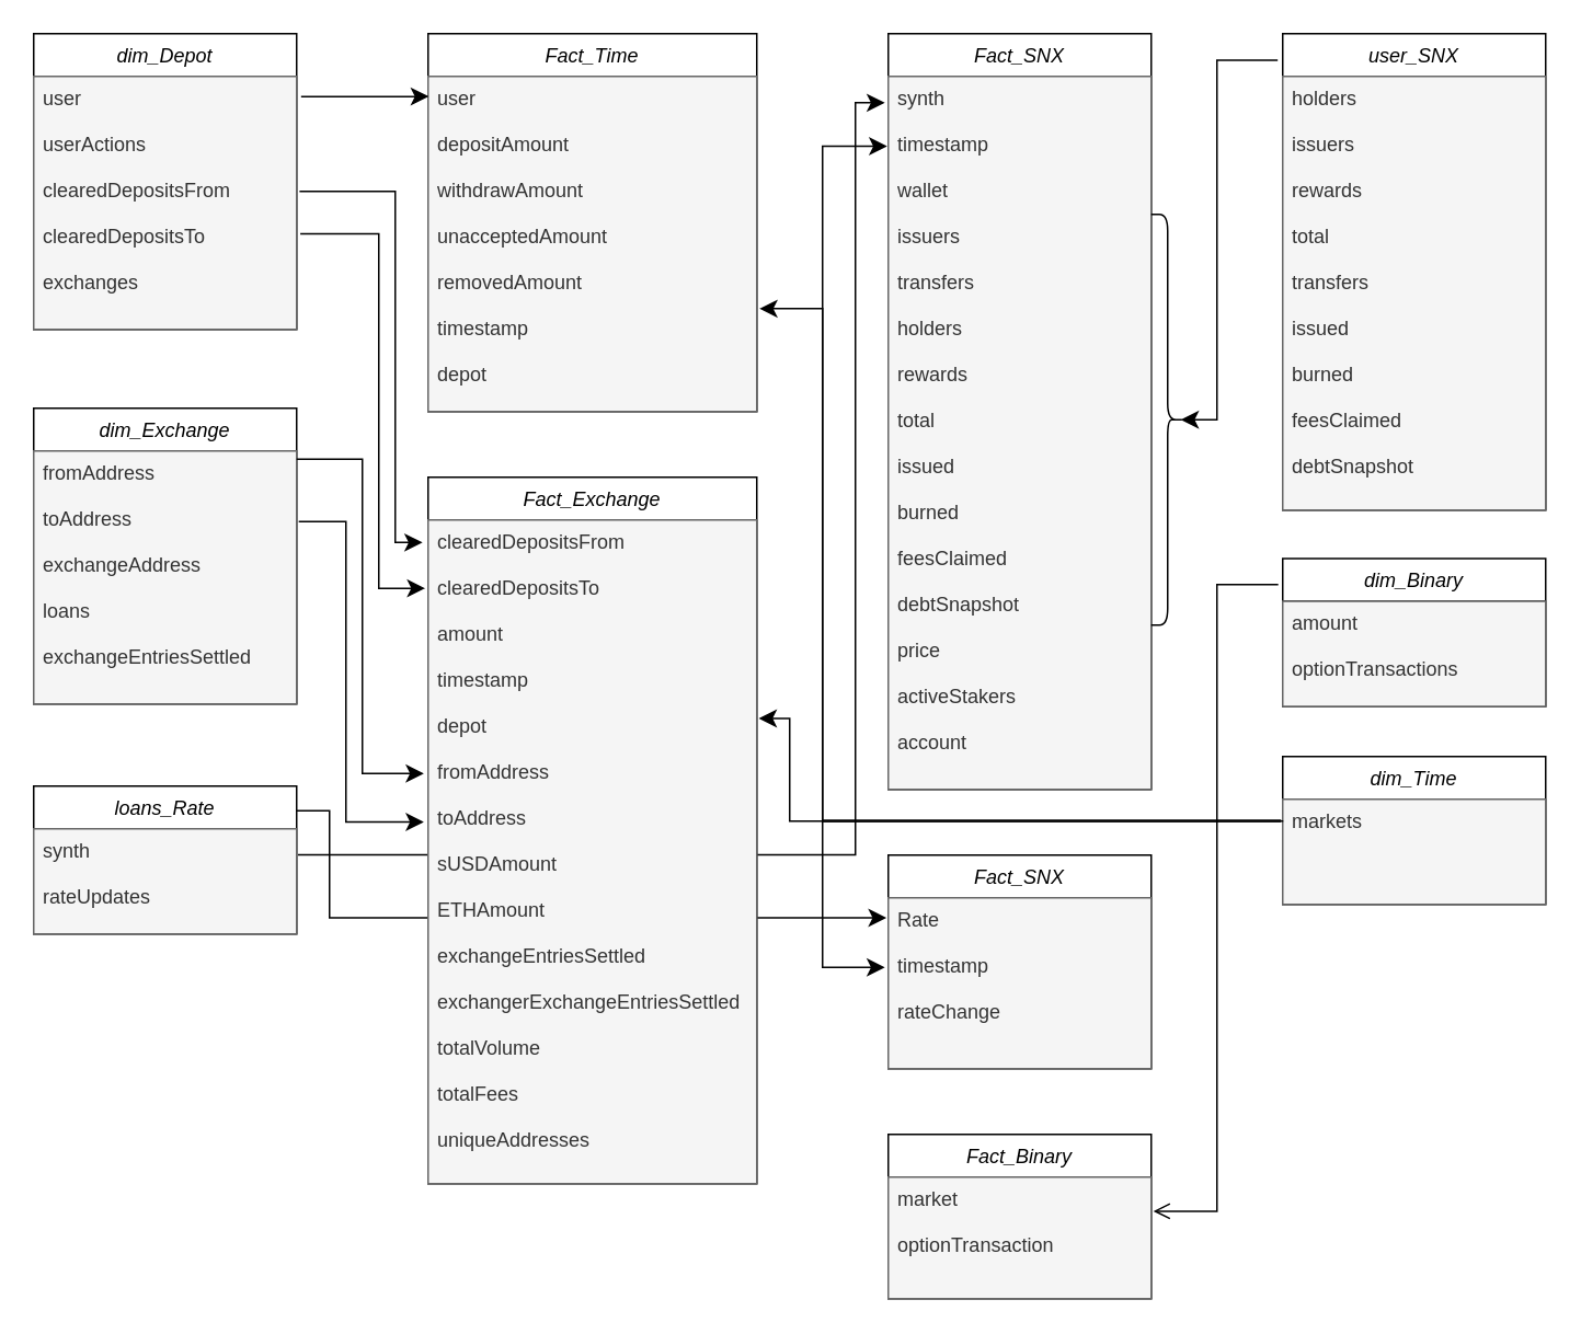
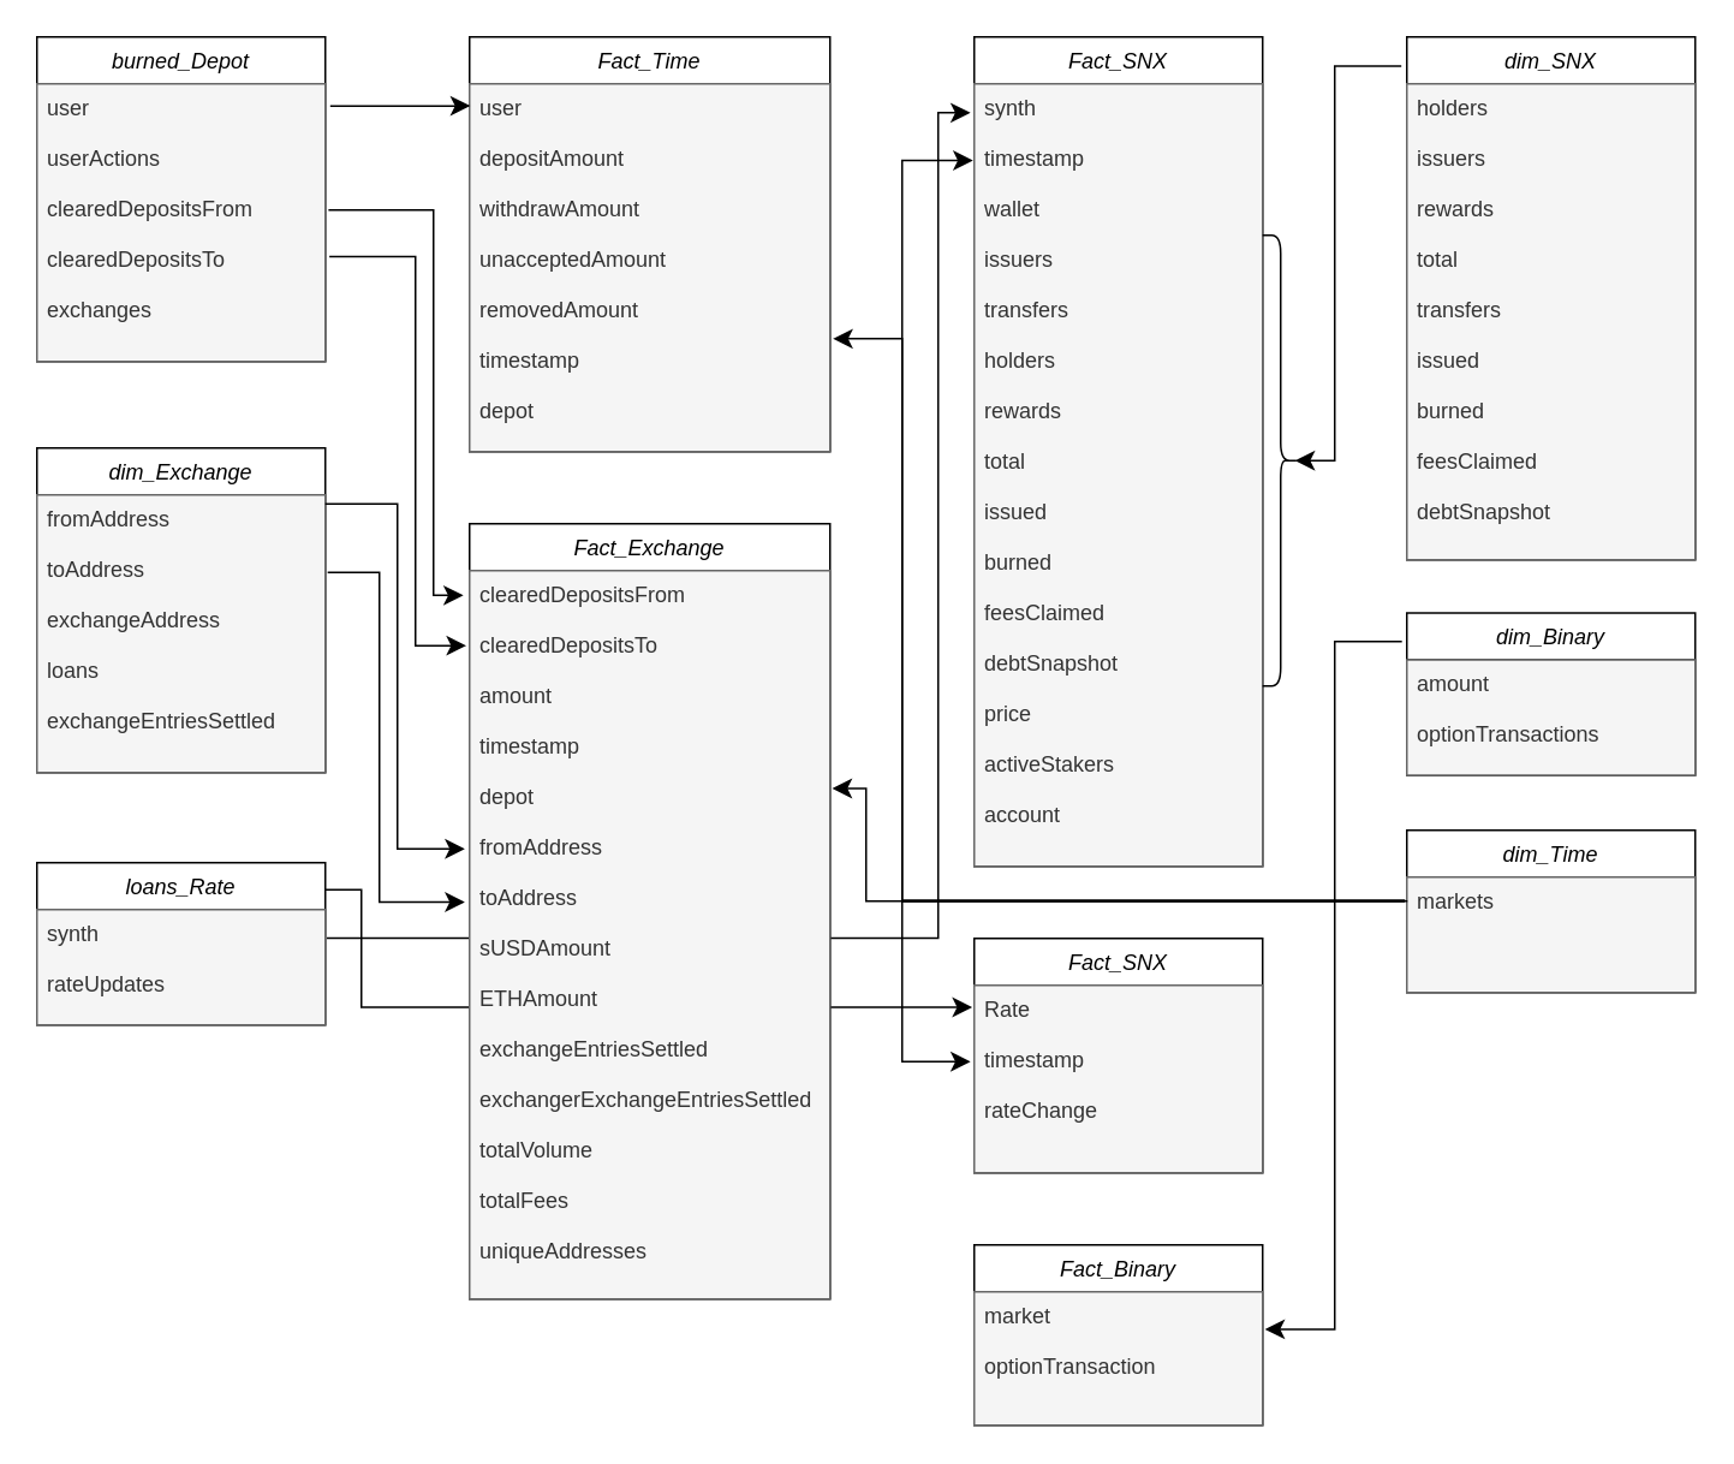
  <mxCell id="0" />
  <mxCell id="1" parent="0" />
  <mxCell id="2" value="" style="edgeStyle=elbowEdgeStyle;elbow=horizontal;endArrow=classic;html=1;curved=0;rounded=0;endSize=8;startSize=8;entryX=-0.007;entryY=0.117;entryDx=0;entryDy=0;entryPerimeter=0;" edge="1" parent="1" target="30"><mxGeometry width="50" height="50" relative="1" as="geometry"><mxPoint x="180" y="493" as="sourcePoint" /><mxPoint x="267" y="510" as="targetPoint" /><Array as="points"><mxPoint x="200" y="530" /></Array></mxGeometry></mxCell>
  <mxCell id="3" value="" style="edgeStyle=elbowEdgeStyle;elbow=horizontal;endArrow=classic;html=1;curved=0;rounded=0;endSize=8;startSize=8;exitX=1.005;exitY=0.248;exitDx=0;exitDy=0;exitPerimeter=0;entryX=-0.013;entryY=0.037;entryDx=0;entryDy=0;entryPerimeter=0;" edge="1" parent="1" source="9" target="26"><mxGeometry width="50" height="50" relative="1" as="geometry"><mxPoint x="789" y="509" as="sourcePoint" /><mxPoint x="472" y="197" as="targetPoint" /><Array as="points"><mxPoint x="520" y="290" /></Array></mxGeometry></mxCell>
  <mxCell id="4" value="dim_Exchange" style="swimlane;fontStyle=2;align=center;verticalAlign=top;childLayout=stackLayout;horizontal=1;startSize=26;horizontalStack=0;resizeParent=1;resizeLast=0;collapsible=1;marginBottom=0;rounded=0;shadow=0;strokeWidth=1;" parent="1" vertex="1"><mxGeometry x="20" y="248" width="160" height="180" as="geometry"><mxRectangle x="230" y="140" width="160" height="26" as="alternateBounds" /></mxGeometry></mxCell>
  <mxCell id="5" value="fromAddress&#10;&#10;toAddress&#10;&#10;exchangeAddress&#10;&#10;loans&#10;&#10;exchangeEntriesSettled" style="text;align=left;verticalAlign=top;spacingLeft=4;spacingRight=4;overflow=hidden;rotatable=0;points=[[0,0.5],[1,0.5]];portConstraint=eastwest;rounded=0;shadow=0;html=0;fillColor=#f5f5f5;fontColor=#333333;strokeColor=#666666;" parent="4" vertex="1"><mxGeometry y="26" width="160" height="154" as="geometry" /></mxCell>
- <mxCell id="6" value="dim_Depot" style="swimlane;fontStyle=2;align=center;verticalAlign=top;childLayout=stackLayout;horizontal=1;startSize=26;horizontalStack=0;resizeParent=1;resizeLast=0;collapsible=1;marginBottom=0;rounded=0;shadow=0;strokeWidth=1;" vertex="1" parent="1"><mxGeometry x="20" y="20" width="160" height="180" as="geometry"><mxRectangle x="230" y="140" width="160" height="26" as="alternateBounds" /></mxGeometry></mxCell>
+ <mxCell id="6" value="burned_Depot" style="swimlane;fontStyle=2;align=center;verticalAlign=top;childLayout=stackLayout;horizontal=1;startSize=26;horizontalStack=0;resizeParent=1;resizeLast=0;collapsible=1;marginBottom=0;rounded=0;shadow=0;strokeWidth=1;" vertex="1" parent="1"><mxGeometry x="20" y="20" width="160" height="180" as="geometry"><mxRectangle x="230" y="140" width="160" height="26" as="alternateBounds" /></mxGeometry></mxCell>
  <mxCell id="7" value="user&#10;&#10;userActions&#10;&#10;clearedDepositsFrom&#10;&#10;clearedDepositsTo&#10;&#10;exchanges" style="text;align=left;verticalAlign=top;spacingLeft=4;spacingRight=4;overflow=hidden;rotatable=0;points=[[0,0.5],[1,0.5]];portConstraint=eastwest;fillColor=#f5f5f5;fontColor=#333333;strokeColor=#666666;" vertex="1" parent="6"><mxGeometry y="26" width="160" height="154" as="geometry" /></mxCell>
  <mxCell id="8" value="loans_Rate" style="swimlane;fontStyle=2;align=center;verticalAlign=top;childLayout=stackLayout;horizontal=1;startSize=26;horizontalStack=0;resizeParent=1;resizeLast=0;collapsible=1;marginBottom=0;rounded=0;shadow=0;strokeWidth=1;" vertex="1" parent="1"><mxGeometry x="20" y="478" width="160" height="90" as="geometry"><mxRectangle x="230" y="140" width="160" height="26" as="alternateBounds" /></mxGeometry></mxCell>
  <mxCell id="9" value="synth&#10;&#10;rateUpdates" style="text;align=left;verticalAlign=top;spacingLeft=4;spacingRight=4;overflow=hidden;rotatable=0;points=[[0,0.5],[1,0.5]];portConstraint=eastwest;fillColor=#f5f5f5;fontColor=#333333;strokeColor=#666666;" vertex="1" parent="8"><mxGeometry y="26" width="160" height="64" as="geometry" /></mxCell>
- <mxCell id="10" value="user_SNX" style="swimlane;fontStyle=2;align=center;verticalAlign=top;childLayout=stackLayout;horizontal=1;startSize=26;horizontalStack=0;resizeParent=1;resizeLast=0;collapsible=1;marginBottom=0;rounded=0;shadow=0;strokeWidth=1;" vertex="1" parent="1"><mxGeometry x="780" y="20" width="160" height="290" as="geometry"><mxRectangle x="230" y="140" width="160" height="26" as="alternateBounds" /></mxGeometry></mxCell>
+ <mxCell id="10" value="dim_SNX" style="swimlane;fontStyle=2;align=center;verticalAlign=top;childLayout=stackLayout;horizontal=1;startSize=26;horizontalStack=0;resizeParent=1;resizeLast=0;collapsible=1;marginBottom=0;rounded=0;shadow=0;strokeWidth=1;" vertex="1" parent="1"><mxGeometry x="780" y="20" width="160" height="290" as="geometry"><mxRectangle x="230" y="140" width="160" height="26" as="alternateBounds" /></mxGeometry></mxCell>
  <mxCell id="11" value="holders &#10;&#10;issuers&#10;&#10;rewards&#10;&#10;total &#10;&#10;transfers&#10;&#10;issued&#10;&#10;burned&#10;&#10;feesClaimed&#10;&#10;debtSnapshot" style="text;align=left;verticalAlign=top;spacingLeft=4;spacingRight=4;overflow=hidden;rotatable=0;points=[[0,0.5],[1,0.5]];portConstraint=eastwest;fillColor=#f5f5f5;fontColor=#333333;strokeColor=#666666;" vertex="1" parent="10"><mxGeometry y="26" width="160" height="264" as="geometry" /></mxCell>
  <mxCell id="12" value="dim_Binary" style="swimlane;fontStyle=2;align=center;verticalAlign=top;childLayout=stackLayout;horizontal=1;startSize=26;horizontalStack=0;resizeParent=1;resizeLast=0;collapsible=1;marginBottom=0;rounded=0;shadow=0;strokeWidth=1;" vertex="1" parent="1"><mxGeometry x="780" y="339.5" width="160" height="90" as="geometry"><mxRectangle x="230" y="140" width="160" height="26" as="alternateBounds" /></mxGeometry></mxCell>
  <mxCell id="13" value="amount&#10;&#10;optionTransactions" style="text;align=left;verticalAlign=top;spacingLeft=4;spacingRight=4;overflow=hidden;rotatable=0;points=[[0,0.5],[1,0.5]];portConstraint=eastwest;fillColor=#f5f5f5;fontColor=#333333;strokeColor=#666666;" vertex="1" parent="12"><mxGeometry y="26" width="160" height="64" as="geometry" /></mxCell>
  <mxCell id="14" value="dim_Time" style="swimlane;fontStyle=2;align=center;verticalAlign=top;childLayout=stackLayout;horizontal=1;startSize=26;horizontalStack=0;resizeParent=1;resizeLast=0;collapsible=1;marginBottom=0;rounded=0;shadow=0;strokeWidth=1;" vertex="1" parent="1"><mxGeometry x="780" y="460" width="160" height="90" as="geometry"><mxRectangle x="230" y="140" width="160" height="26" as="alternateBounds" /></mxGeometry></mxCell>
  <mxCell id="15" value="markets" style="text;align=left;verticalAlign=top;spacingLeft=4;spacingRight=4;overflow=hidden;rotatable=0;points=[[0,0.5],[1,0.5]];portConstraint=eastwest;fillColor=#f5f5f5;fontColor=#333333;strokeColor=#666666;" vertex="1" parent="14"><mxGeometry y="26" width="160" height="64" as="geometry" /></mxCell>
  <mxCell id="16" value="Fact_Time" style="swimlane;fontStyle=2;align=center;verticalAlign=top;childLayout=stackLayout;horizontal=1;startSize=26;horizontalStack=0;resizeParent=1;resizeLast=0;collapsible=1;marginBottom=0;rounded=0;shadow=0;strokeWidth=1;" vertex="1" parent="1"><mxGeometry x="260" y="20" width="200" height="230" as="geometry"><mxRectangle x="230" y="140" width="160" height="26" as="alternateBounds" /></mxGeometry></mxCell>
  <mxCell id="17" value="user&#10;&#10;depositAmount&#10;&#10;withdrawAmount&#10;&#10;unacceptedAmount&#10;&#10;removedAmount&#10;&#10;timestamp&#10;&#10;depot" style="text;align=left;verticalAlign=top;spacingLeft=4;spacingRight=4;overflow=hidden;rotatable=0;points=[[0,0.5],[1,0.5]];portConstraint=eastwest;fillColor=#f5f5f5;fontColor=#333333;strokeColor=#666666;" vertex="1" parent="16"><mxGeometry y="26" width="200" height="204" as="geometry" /></mxCell>
  <mxCell id="18" value="" style="edgeStyle=elbowEdgeStyle;elbow=horizontal;endArrow=classic;html=1;curved=0;rounded=0;endSize=8;startSize=8;exitX=-0.007;exitY=0.21;exitDx=0;exitDy=0;exitPerimeter=0;entryX=1.008;entryY=0.693;entryDx=0;entryDy=0;entryPerimeter=0;" edge="1" parent="1" source="15" target="17"><mxGeometry width="50" height="50" relative="1" as="geometry"><mxPoint x="330" y="320" as="sourcePoint" /><mxPoint x="380" y="270" as="targetPoint" /><Array as="points"><mxPoint x="500" y="350" /></Array></mxGeometry></mxCell>
  <mxCell id="19" value="" style="edgeStyle=elbowEdgeStyle;elbow=horizontal;endArrow=classic;html=1;curved=0;rounded=0;endSize=8;startSize=8;entryX=0.002;entryY=0.06;entryDx=0;entryDy=0;entryPerimeter=0;exitX=1.017;exitY=0.08;exitDx=0;exitDy=0;exitPerimeter=0;" edge="1" parent="1" source="7" target="17"><mxGeometry width="50" height="50" relative="1" as="geometry"><mxPoint x="410" y="210" as="sourcePoint" /><mxPoint x="460" y="160" as="targetPoint" /></mxGeometry></mxCell>
  <mxCell id="20" value="Fact_Exchange" style="swimlane;fontStyle=2;align=center;verticalAlign=top;childLayout=stackLayout;horizontal=1;startSize=26;horizontalStack=0;resizeParent=1;resizeLast=0;collapsible=1;marginBottom=0;rounded=0;shadow=0;strokeWidth=1;" vertex="1" parent="1"><mxGeometry x="260" y="290" width="200" height="430" as="geometry"><mxRectangle x="230" y="140" width="160" height="26" as="alternateBounds" /></mxGeometry></mxCell>
  <mxCell id="21" value="clearedDepositsFrom&#10;&#10;clearedDepositsTo&#10;&#10;amount&#10;&#10;timestamp&#10;&#10;depot&#10;&#10;fromAddress&#10;&#10;toAddress&#10;&#10;sUSDAmount&#10;&#10;ETHAmount&#10;&#10;exchangeEntriesSettled&#10;&#10;exchangerExchangeEntriesSettled&#10;&#10;totalVolume&#10;&#10;totalFees&#10;&#10;uniqueAddresses" style="text;align=left;verticalAlign=top;spacingLeft=4;spacingRight=4;overflow=hidden;rotatable=0;points=[[0,0.5],[1,0.5]];portConstraint=eastwest;fillColor=#f5f5f5;fontColor=#333333;strokeColor=#666666;" vertex="1" parent="20"><mxGeometry y="26" width="200" height="404" as="geometry" /></mxCell>
  <mxCell id="22" value="" style="edgeStyle=elbowEdgeStyle;elbow=horizontal;endArrow=classic;html=1;curved=0;rounded=0;endSize=8;startSize=8;entryX=-0.017;entryY=0.034;entryDx=0;entryDy=0;entryPerimeter=0;exitX=1.011;exitY=0.455;exitDx=0;exitDy=0;exitPerimeter=0;" edge="1" parent="1" source="7" target="21"><mxGeometry width="50" height="50" relative="1" as="geometry"><mxPoint x="190" y="130" as="sourcePoint" /><mxPoint x="240" y="330" as="targetPoint" /><Array as="points"><mxPoint x="240" y="220" /></Array></mxGeometry></mxCell>
  <mxCell id="23" value="" style="edgeStyle=elbowEdgeStyle;elbow=horizontal;endArrow=classic;html=1;curved=0;rounded=0;endSize=8;startSize=8;entryX=-0.009;entryY=0.103;entryDx=0;entryDy=0;entryPerimeter=0;exitX=1.014;exitY=0.622;exitDx=0;exitDy=0;exitPerimeter=0;" edge="1" parent="1" source="7" target="21"><mxGeometry width="50" height="50" relative="1" as="geometry"><mxPoint x="192" y="126" as="sourcePoint" /><mxPoint x="257" y="329" as="targetPoint" /><Array as="points"><mxPoint x="230" y="260" /></Array></mxGeometry></mxCell>
  <mxCell id="24" value="" style="edgeStyle=elbowEdgeStyle;elbow=horizontal;endArrow=classic;html=1;curved=0;rounded=0;endSize=8;startSize=8;entryX=1.006;entryY=0.299;entryDx=0;entryDy=0;entryPerimeter=0;exitX=0.002;exitY=0.208;exitDx=0;exitDy=0;exitPerimeter=0;" edge="1" parent="1" source="15" target="21"><mxGeometry width="50" height="50" relative="1" as="geometry"><mxPoint x="720" y="640" as="sourcePoint" /><mxPoint x="470" y="540" as="targetPoint" /><Array as="points"><mxPoint x="480" y="480" /></Array></mxGeometry></mxCell>
  <mxCell id="25" value="Fact_SNX" style="swimlane;fontStyle=2;align=center;verticalAlign=top;childLayout=stackLayout;horizontal=1;startSize=26;horizontalStack=0;resizeParent=1;resizeLast=0;collapsible=1;marginBottom=0;rounded=0;shadow=0;strokeWidth=1;" vertex="1" parent="1"><mxGeometry x="540" y="20" width="160" height="460" as="geometry"><mxRectangle x="230" y="140" width="160" height="26" as="alternateBounds" /></mxGeometry></mxCell>
  <mxCell id="26" value="synth&#10;&#10;timestamp&#10;&#10;wallet&#10;&#10;issuers&#10;&#10;transfers&#10;&#10;holders&#10;&#10;rewards&#10;&#10;total&#10;&#10;issued&#10;&#10;burned&#10;&#10;feesClaimed &#10;&#10;debtSnapshot&#10;&#10;price&#10;&#10;activeStakers&#10;&#10;account" style="text;align=left;verticalAlign=top;spacingLeft=4;spacingRight=4;overflow=hidden;rotatable=0;points=[[0,0.5],[1,0.5]];portConstraint=eastwest;fillColor=#f5f5f5;fontColor=#333333;strokeColor=#666666;" vertex="1" parent="25"><mxGeometry y="26" width="160" height="434" as="geometry" /></mxCell>
  <mxCell id="27" value="" style="edgeStyle=elbowEdgeStyle;elbow=horizontal;endArrow=classic;html=1;curved=0;rounded=0;endSize=8;startSize=8;entryX=-0.013;entryY=0.382;entryDx=0;entryDy=0;entryPerimeter=0;exitX=1;exitY=0.5;exitDx=0;exitDy=0;" edge="1" parent="1" target="21"><mxGeometry width="50" height="50" relative="1" as="geometry"><mxPoint x="180" y="279" as="sourcePoint" /><mxPoint x="266" y="376" as="targetPoint" /><Array as="points"><mxPoint x="220" y="330" /></Array></mxGeometry></mxCell>
  <mxCell id="28" value="" style="edgeStyle=elbowEdgeStyle;elbow=horizontal;endArrow=classic;html=1;curved=0;rounded=0;endSize=8;startSize=8;entryX=-0.013;entryY=0.455;entryDx=0;entryDy=0;entryPerimeter=0;exitX=1.008;exitY=0.279;exitDx=0;exitDy=0;exitPerimeter=0;" edge="1" parent="1" source="5" target="21"><mxGeometry width="50" height="50" relative="1" as="geometry"><mxPoint x="180" y="279" as="sourcePoint" /><mxPoint x="267" y="470" as="targetPoint" /><Array as="points"><mxPoint x="210" y="330" /></Array></mxGeometry></mxCell>
  <mxCell id="29" value="Fact_SNX" style="swimlane;fontStyle=2;align=center;verticalAlign=top;childLayout=stackLayout;horizontal=1;startSize=26;horizontalStack=0;resizeParent=1;resizeLast=0;collapsible=1;marginBottom=0;rounded=0;shadow=0;strokeWidth=1;" vertex="1" parent="1"><mxGeometry x="540" y="520" width="160" height="130" as="geometry"><mxRectangle x="230" y="140" width="160" height="26" as="alternateBounds" /></mxGeometry></mxCell>
  <mxCell id="30" value="Rate&#10;&#10;timestamp&#10;&#10;rateChange" style="text;align=left;verticalAlign=top;spacingLeft=4;spacingRight=4;overflow=hidden;rotatable=0;points=[[0,0.5],[1,0.5]];portConstraint=eastwest;fillColor=#f5f5f5;fontColor=#333333;strokeColor=#666666;" vertex="1" parent="29"><mxGeometry y="26" width="160" height="104" as="geometry" /></mxCell>
  <mxCell id="31" value="" style="edgeStyle=elbowEdgeStyle;elbow=horizontal;endArrow=classic;html=1;curved=0;rounded=0;endSize=8;startSize=8;exitX=-0.007;exitY=0.21;exitDx=0;exitDy=0;exitPerimeter=0;entryX=0.002;entryY=0.098;entryDx=0;entryDy=0;entryPerimeter=0;" edge="1" parent="1"><mxGeometry width="50" height="50" relative="1" as="geometry"><mxPoint x="779" y="499" as="sourcePoint" /><mxPoint x="539.32" y="88.532" as="targetPoint" /><Array as="points"><mxPoint x="500" y="350" /></Array></mxGeometry></mxCell>
  <mxCell id="32" value="" style="edgeStyle=elbowEdgeStyle;elbow=horizontal;endArrow=classic;html=1;curved=0;rounded=0;endSize=8;startSize=8;exitX=-0.019;exitY=0.056;exitDx=0;exitDy=0;exitPerimeter=0;entryX=0.1;entryY=0.5;entryDx=0;entryDy=0;entryPerimeter=0;" edge="1" parent="1" source="10" target="33"><mxGeometry width="50" height="50" relative="1" as="geometry"><mxPoint x="799" y="519" as="sourcePoint" /><mxPoint x="730" y="170" as="targetPoint" /><Array as="points"><mxPoint x="740" y="170" /></Array></mxGeometry></mxCell>
  <mxCell id="33" value="" style="shape=curlyBracket;whiteSpace=wrap;html=1;rounded=1;flipH=1;labelPosition=right;verticalLabelPosition=middle;align=left;verticalAlign=middle;" vertex="1" parent="1"><mxGeometry x="700" y="130" width="20" height="250" as="geometry" /></mxCell>
  <mxCell id="34" value="Fact_Binary" style="swimlane;fontStyle=2;align=center;verticalAlign=top;childLayout=stackLayout;horizontal=1;startSize=26;horizontalStack=0;resizeParent=1;resizeLast=0;collapsible=1;marginBottom=0;rounded=0;shadow=0;strokeWidth=1;" vertex="1" parent="1"><mxGeometry x="540" y="690" width="160" height="100" as="geometry"><mxRectangle x="230" y="140" width="160" height="26" as="alternateBounds" /></mxGeometry></mxCell>
  <mxCell id="35" value="market&#10;&#10;optionTransaction" style="text;align=left;verticalAlign=top;spacingLeft=4;spacingRight=4;overflow=hidden;rotatable=0;points=[[0,0.5],[1,0.5]];portConstraint=eastwest;fillColor=#f5f5f5;fontColor=#333333;strokeColor=#666666;" vertex="1" parent="34"><mxGeometry y="26" width="160" height="74" as="geometry" /></mxCell>
  <mxCell id="36" value="" style="edgeStyle=elbowEdgeStyle;elbow=horizontal;endArrow=classic;html=1;curved=0;rounded=0;endSize=8;startSize=8;exitX=-0.007;exitY=0.21;exitDx=0;exitDy=0;exitPerimeter=0;entryX=-0.013;entryY=0.407;entryDx=0;entryDy=0;entryPerimeter=0;" edge="1" parent="1" target="30"><mxGeometry width="50" height="50" relative="1" as="geometry"><mxPoint x="779" y="499" as="sourcePoint" /><mxPoint x="539.32" y="88.532" as="targetPoint" /><Array as="points"><mxPoint x="500" y="350" /></Array></mxGeometry></mxCell>
- <mxCell id="37" value="" style="edgeStyle=elbowEdgeStyle;elbow=horizontal;endArrow=open;html=1;curved=0;rounded=0;endSize=8;startSize=8;exitX=-0.017;exitY=0.176;exitDx=0;exitDy=0;exitPerimeter=0;entryX=1.008;entryY=0.281;entryDx=0;entryDy=0;entryPerimeter=0;" edge="1" parent="1" source="12" target="35"><mxGeometry width="50" height="50" relative="1" as="geometry"><mxPoint x="799" y="519" as="sourcePoint" /><mxPoint x="559.32" y="108.532" as="targetPoint" /><Array as="points"><mxPoint x="740" y="560" /></Array></mxGeometry></mxCell>
+ <mxCell id="37" value="" style="edgeStyle=elbowEdgeStyle;elbow=horizontal;endArrow=classic;html=1;curved=0;rounded=0;endSize=8;startSize=8;exitX=-0.017;exitY=0.176;exitDx=0;exitDy=0;exitPerimeter=0;entryX=1.008;entryY=0.281;entryDx=0;entryDy=0;entryPerimeter=0;" edge="1" parent="1" source="12" target="35"><mxGeometry width="50" height="50" relative="1" as="geometry"><mxPoint x="799" y="519" as="sourcePoint" /><mxPoint x="559.32" y="108.532" as="targetPoint" /><Array as="points"><mxPoint x="740" y="560" /></Array></mxGeometry></mxCell>
